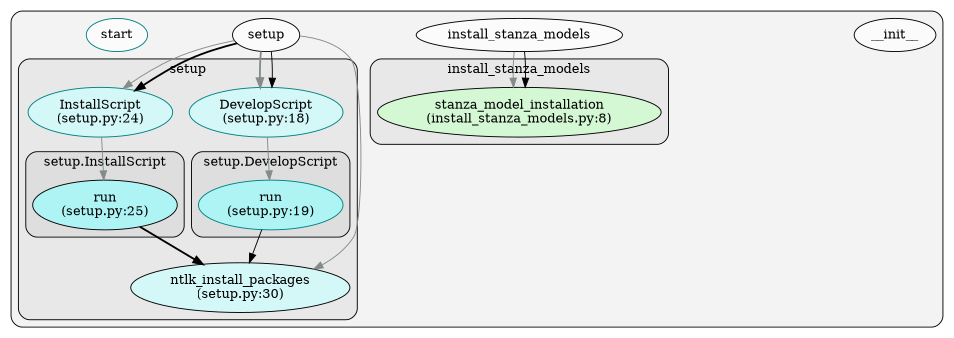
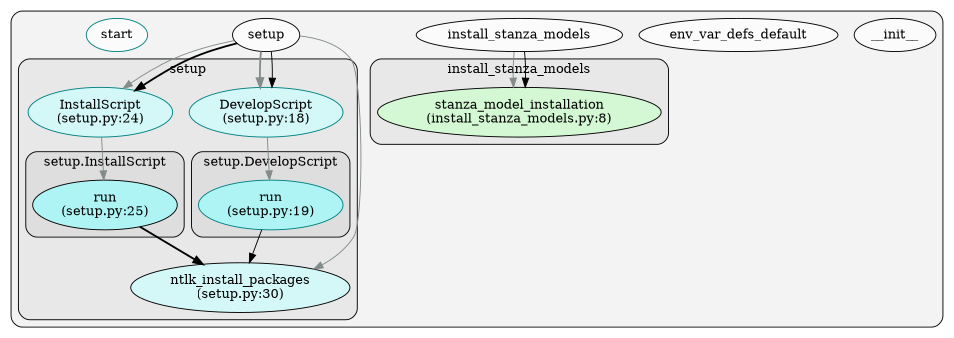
  digraph {
    clusterrank=local
    rankdir=TB
    node [color=black fillcolor="#ffffffb2" fontcolor="#000000" group=3 style=filled]
    edge [color="#838b8b" style=solid]
    n1 [fillcolor="#ccfeccb2" group=2 label="stanza_model_installation\n(install_stanza_models.py:8)"]
    n2 [color=teal fillcolor="#99feffb2" label="run\n(setup.py:19)"]
    n3 [fillcolor="#99feffb2" label="run\n(setup.py:25)"]
    n4 [color=teal fillcolor="#ccfefeb2" label="DevelopScript\n(setup.py:18)"]
    n5 [color=teal fillcolor="#ccfefeb2" label="InstallScript\n(setup.py:24)"]
    n6 [fillcolor="#ccfefeb2" label="ntlk_install_packages\n(setup.py:30)"]
    n7 [group=0 label=__init__]
+   n8 [group=1 label=env_var_defs_default]
    n9 [group=2 label=install_stanza_models]
    n10 [label=setup]
    n11 [color=teal group=4 label=start]
    subgraph cluster_1 {
      fillcolor="#80808018"
      style="filled,rounded"
      n7
+     n8
      n9
      n10
      n11
      subgraph cluster_2 {
        fillcolor="#80808018"
        label=install_stanza_models
        style="filled,rounded"
        n1
      }
      subgraph cluster_3 {
        fillcolor="#80808018"
        label=setup
        style="filled,rounded"
        n4
        n5
        n6
        subgraph cluster_4 {
          fillcolor="#80808018"
          label="setup.DevelopScript"
          style="filled,rounded"
          n2
        }
        subgraph cluster_5 {
          fillcolor="#80808018"
          label="setup.InstallScript"
          style="filled,rounded"
          n3
        }
      }
    }
    n2 -> n6 [color="#000000"]
    n3 -> n6 [color="#000000" style=bold]
    n4 -> n2
    n5 -> n3
    n9 -> n1
    n9 -> n1 [color="#000000"]
    n10 -> n4 [style=bold]
    n10 -> n4 [color="#000000"]
    n10 -> n5
    n10 -> n5 [color="#000000" style=bold]
    n10 -> n6
  }
